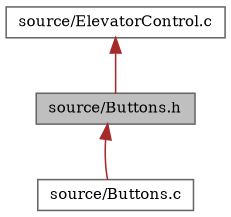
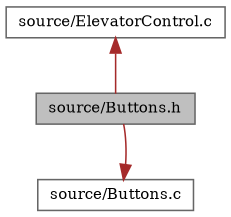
  digraph {
    fontname="DejaVu Serif"
    node [color=gray40 fillcolor=white fontname="DejaVu Serif" fontsize=10 shape=record style=filled]
    edge [color=brown dir=back fontname="DejaVu Serif" fontsize=10 labelfontname=Helvetica labelfontsize=10 style=solid]
    n1 [fillcolor=grey75 fontcolor=black height=0.2 label="source/Buttons.h" width=0.4]
    n2 [height=0.2 label="source/Buttons.c" width=0.4]
    n3 [height=0.2 label="source/ElevatorControl.c" width=0.4]
-   n1 -> n2
+   n2 -> n1
    n3 -> n1
  }
